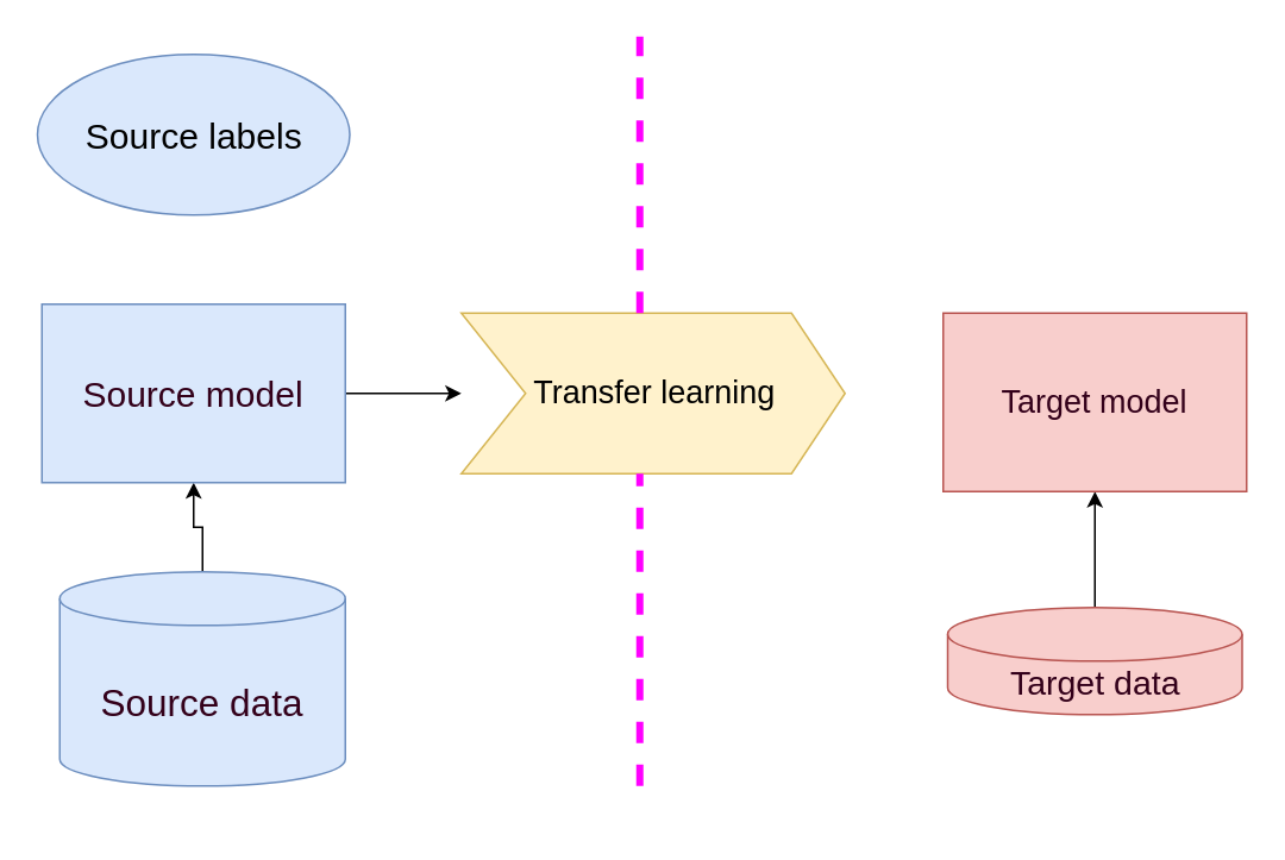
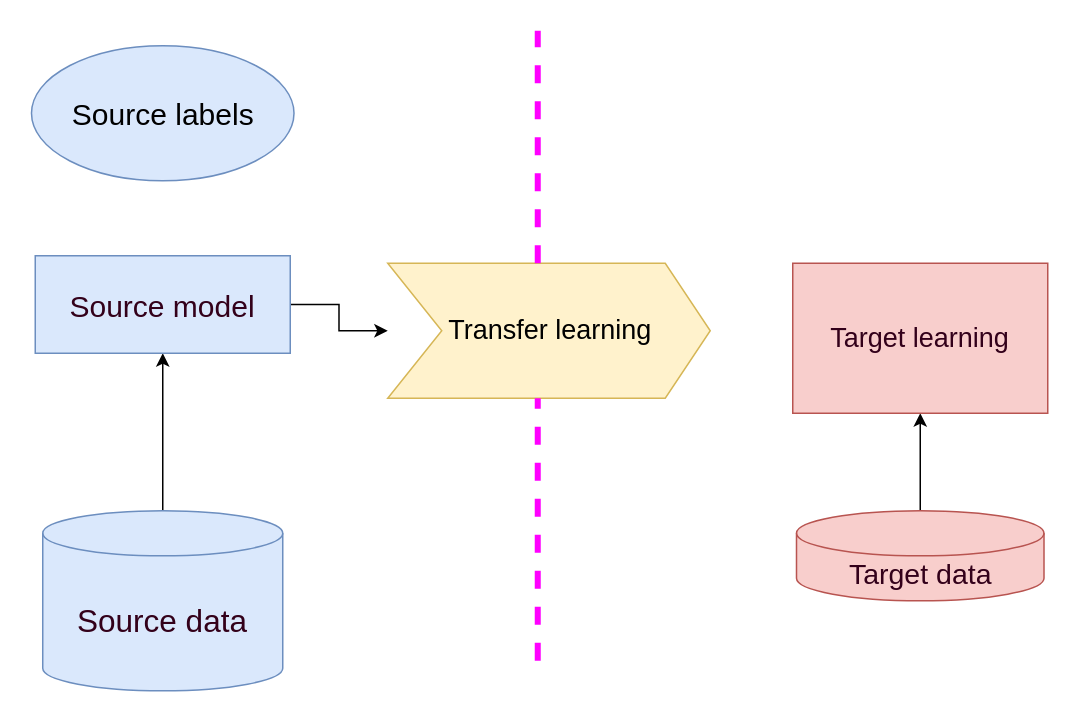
  <mxCell id="0" />
  <mxCell id="1" parent="0" />
  <mxCell id="2" value="" style="edgeStyle=orthogonalEdgeStyle;rounded=0;orthogonalLoop=1;jettySize=auto;html=1;fontFamily=Helvetica;fontSize=19;fontColor=#33001A;" edge="1" parent="1" source="3" target="5"><mxGeometry relative="1" as="geometry" /></mxCell>
- <mxCell id="3" value="&lt;font style=&quot;font-size: 21px&quot; color=&quot;#33001a&quot;&gt;Source data&lt;/font&gt;" style="shape=cylinder3;whiteSpace=wrap;html=1;boundedLbl=1;backgroundOutline=1;size=15;fontFamily=Helvetica;fontSize=15;strokeColor=#6c8ebf;fillColor=#dae8fc;" vertex="1" parent="1"><mxGeometry x="33" y="320" width="160" height="120" as="geometry" /></mxCell>
+ <mxCell id="3" value="&lt;font style=&quot;font-size: 21px&quot; color=&quot;#33001a&quot;&gt;Source data&lt;/font&gt;" style="shape=cylinder3;whiteSpace=wrap;html=1;boundedLbl=1;backgroundOutline=1;size=15;fontFamily=Helvetica;fontSize=15;strokeColor=#6c8ebf;fillColor=#dae8fc;" vertex="1" parent="1"><mxGeometry x="28" y="340" width="160" height="120" as="geometry" /></mxCell>
  <mxCell id="4" value="" style="edgeStyle=orthogonalEdgeStyle;rounded=0;orthogonalLoop=1;jettySize=auto;html=1;fontFamily=Helvetica;fontSize=18;fontColor=#33001A;" edge="1" parent="1" source="5" target="7"><mxGeometry relative="1" as="geometry" /></mxCell>
- <mxCell id="5" value="&lt;font color=&quot;#33001a&quot; style=&quot;font-size: 20px&quot;&gt;Source model&lt;/font&gt;" style="whiteSpace=wrap;html=1;fontSize=15;strokeColor=#6c8ebf;fillColor=#dae8fc;" vertex="1" parent="1"><mxGeometry x="23" y="170" width="170" height="100" as="geometry" /></mxCell>
+ <mxCell id="5" value="&lt;font color=&quot;#33001a&quot; style=&quot;font-size: 20px&quot;&gt;Source model&lt;/font&gt;" style="whiteSpace=wrap;html=1;fontSize=15;strokeColor=#6c8ebf;fillColor=#dae8fc;" vertex="1" parent="1"><mxGeometry x="23" y="170" width="170" height="65" as="geometry" /></mxCell>
  <mxCell id="6" value="&lt;font style=&quot;font-size: 20px&quot;&gt;Source labels&lt;/font&gt;" style="ellipse;whiteSpace=wrap;html=1;fontSize=15;strokeColor=#6c8ebf;fillColor=#dae8fc;" vertex="1" parent="1"><mxGeometry x="20.5" y="30" width="175" height="90" as="geometry" /></mxCell>
  <mxCell id="7" value="Transfer learning" style="html=1;shadow=0;dashed=0;align=center;verticalAlign=middle;shape=mxgraph.arrows2.arrow;dy=0;dx=30;notch=36;fontFamily=Helvetica;fontSize=18;strokeColor=#d6b656;fillColor=#fff2cc;" vertex="1" parent="1"><mxGeometry x="258" y="175" width="215" height="90" as="geometry" /></mxCell>
  <mxCell id="8" value="" style="edgeStyle=orthogonalEdgeStyle;rounded=0;orthogonalLoop=1;jettySize=auto;html=1;fontFamily=Helvetica;fontSize=19;fontColor=#33001A;" edge="1" parent="1" source="9" target="10"><mxGeometry relative="1" as="geometry" /></mxCell>
  <mxCell id="9" value="&lt;font style=&quot;font-size: 19px&quot; color=&quot;#33001a&quot;&gt;Target data&lt;/font&gt;" style="shape=cylinder3;whiteSpace=wrap;html=1;boundedLbl=1;backgroundOutline=1;size=15;fontFamily=Helvetica;fontSize=15;strokeColor=#b85450;fillColor=#f8cecc;" vertex="1" parent="1"><mxGeometry x="530.5" y="340" width="165" height="60" as="geometry" /></mxCell>
- <mxCell id="10" value="&lt;font color=&quot;#33001a&quot; style=&quot;font-size: 18px&quot;&gt;Target model&lt;/font&gt;" style="whiteSpace=wrap;html=1;fontSize=15;strokeColor=#b85450;fillColor=#f8cecc;" vertex="1" parent="1"><mxGeometry x="528" y="175" width="170" height="100" as="geometry" /></mxCell>
+ <mxCell id="10" value="&lt;font color=&quot;#33001a&quot; style=&quot;font-size: 18px&quot;&gt;Target learning&lt;/font&gt;" style="whiteSpace=wrap;html=1;fontSize=15;strokeColor=#b85450;fillColor=#f8cecc;" vertex="1" parent="1"><mxGeometry x="528" y="175" width="170" height="100" as="geometry" /></mxCell>
  <mxCell id="11" value="" style="endArrow=none;dashed=1;html=1;strokeWidth=4;rounded=0;fontFamily=Helvetica;fontSize=21;fontColor=#33001A;strokeColor=#FF00FF;" edge="1" parent="1"><mxGeometry width="50" height="50" relative="1" as="geometry"><mxPoint x="358" y="440" as="sourcePoint" /><mxPoint x="358" y="265" as="targetPoint" /></mxGeometry></mxCell>
  <mxCell id="12" value="" style="endArrow=none;dashed=1;html=1;strokeWidth=4;rounded=0;fontFamily=Helvetica;fontSize=21;fontColor=#33001A;strokeColor=#FF00FF;" edge="1" parent="1"><mxGeometry width="50" height="50" relative="1" as="geometry"><mxPoint x="358" y="175" as="sourcePoint" /><mxPoint x="358" y="20" as="targetPoint" /></mxGeometry></mxCell>
